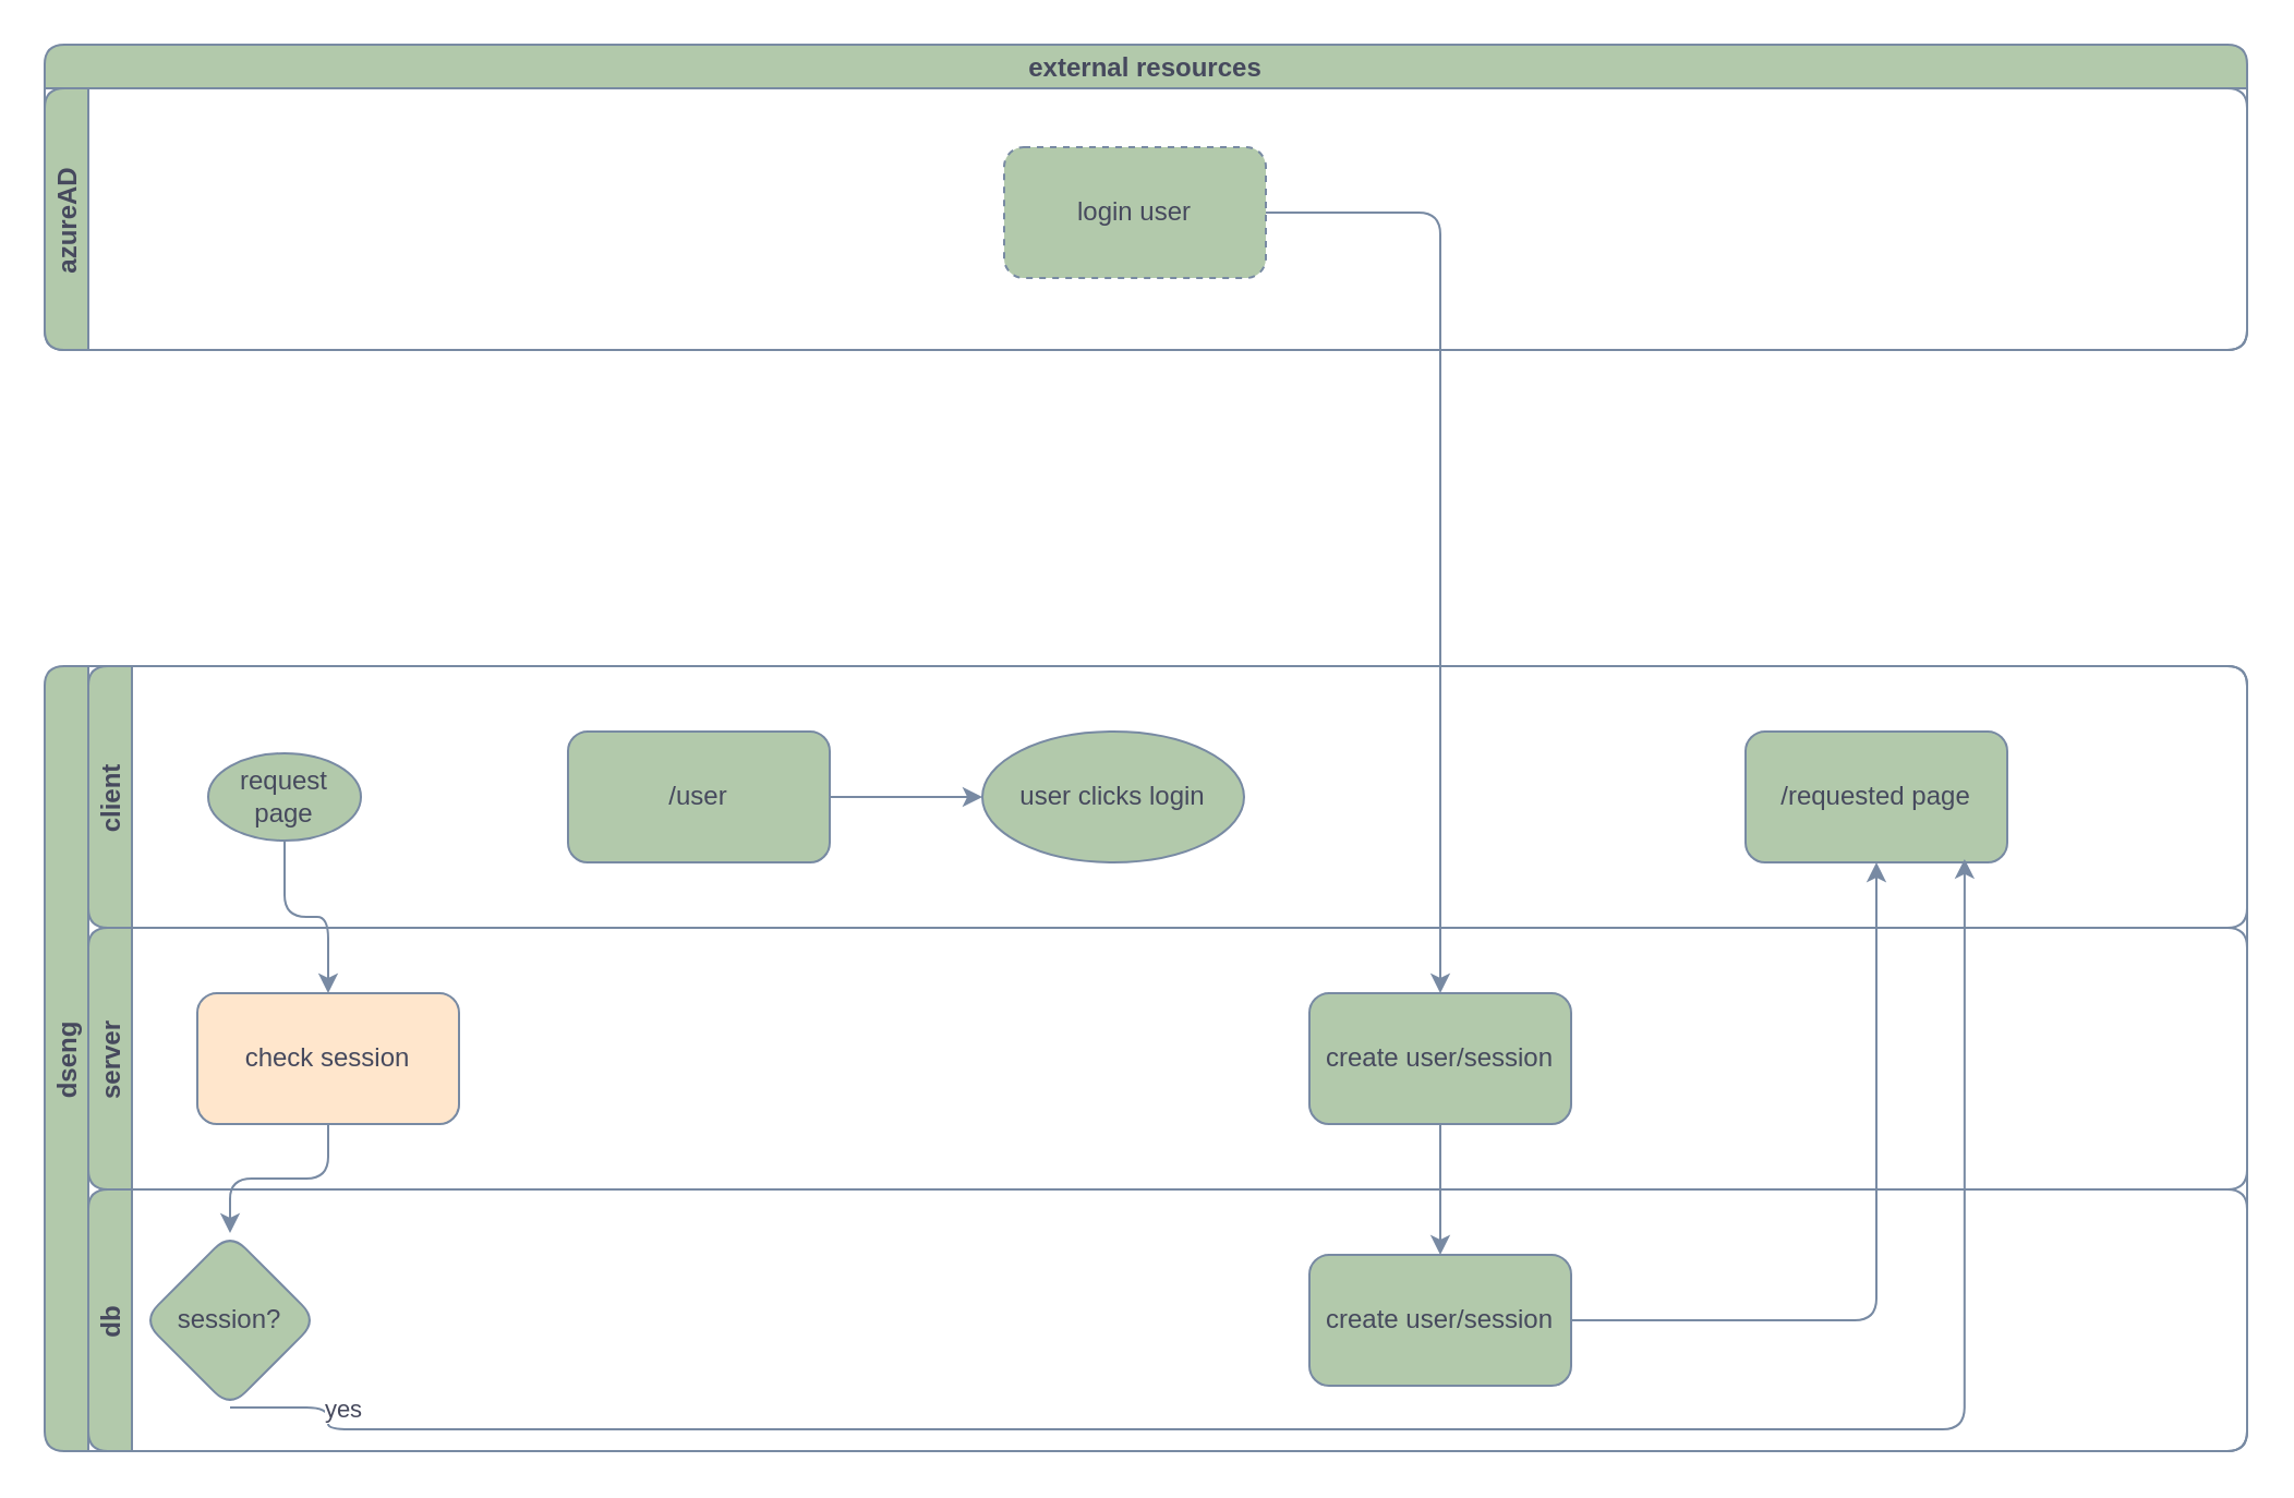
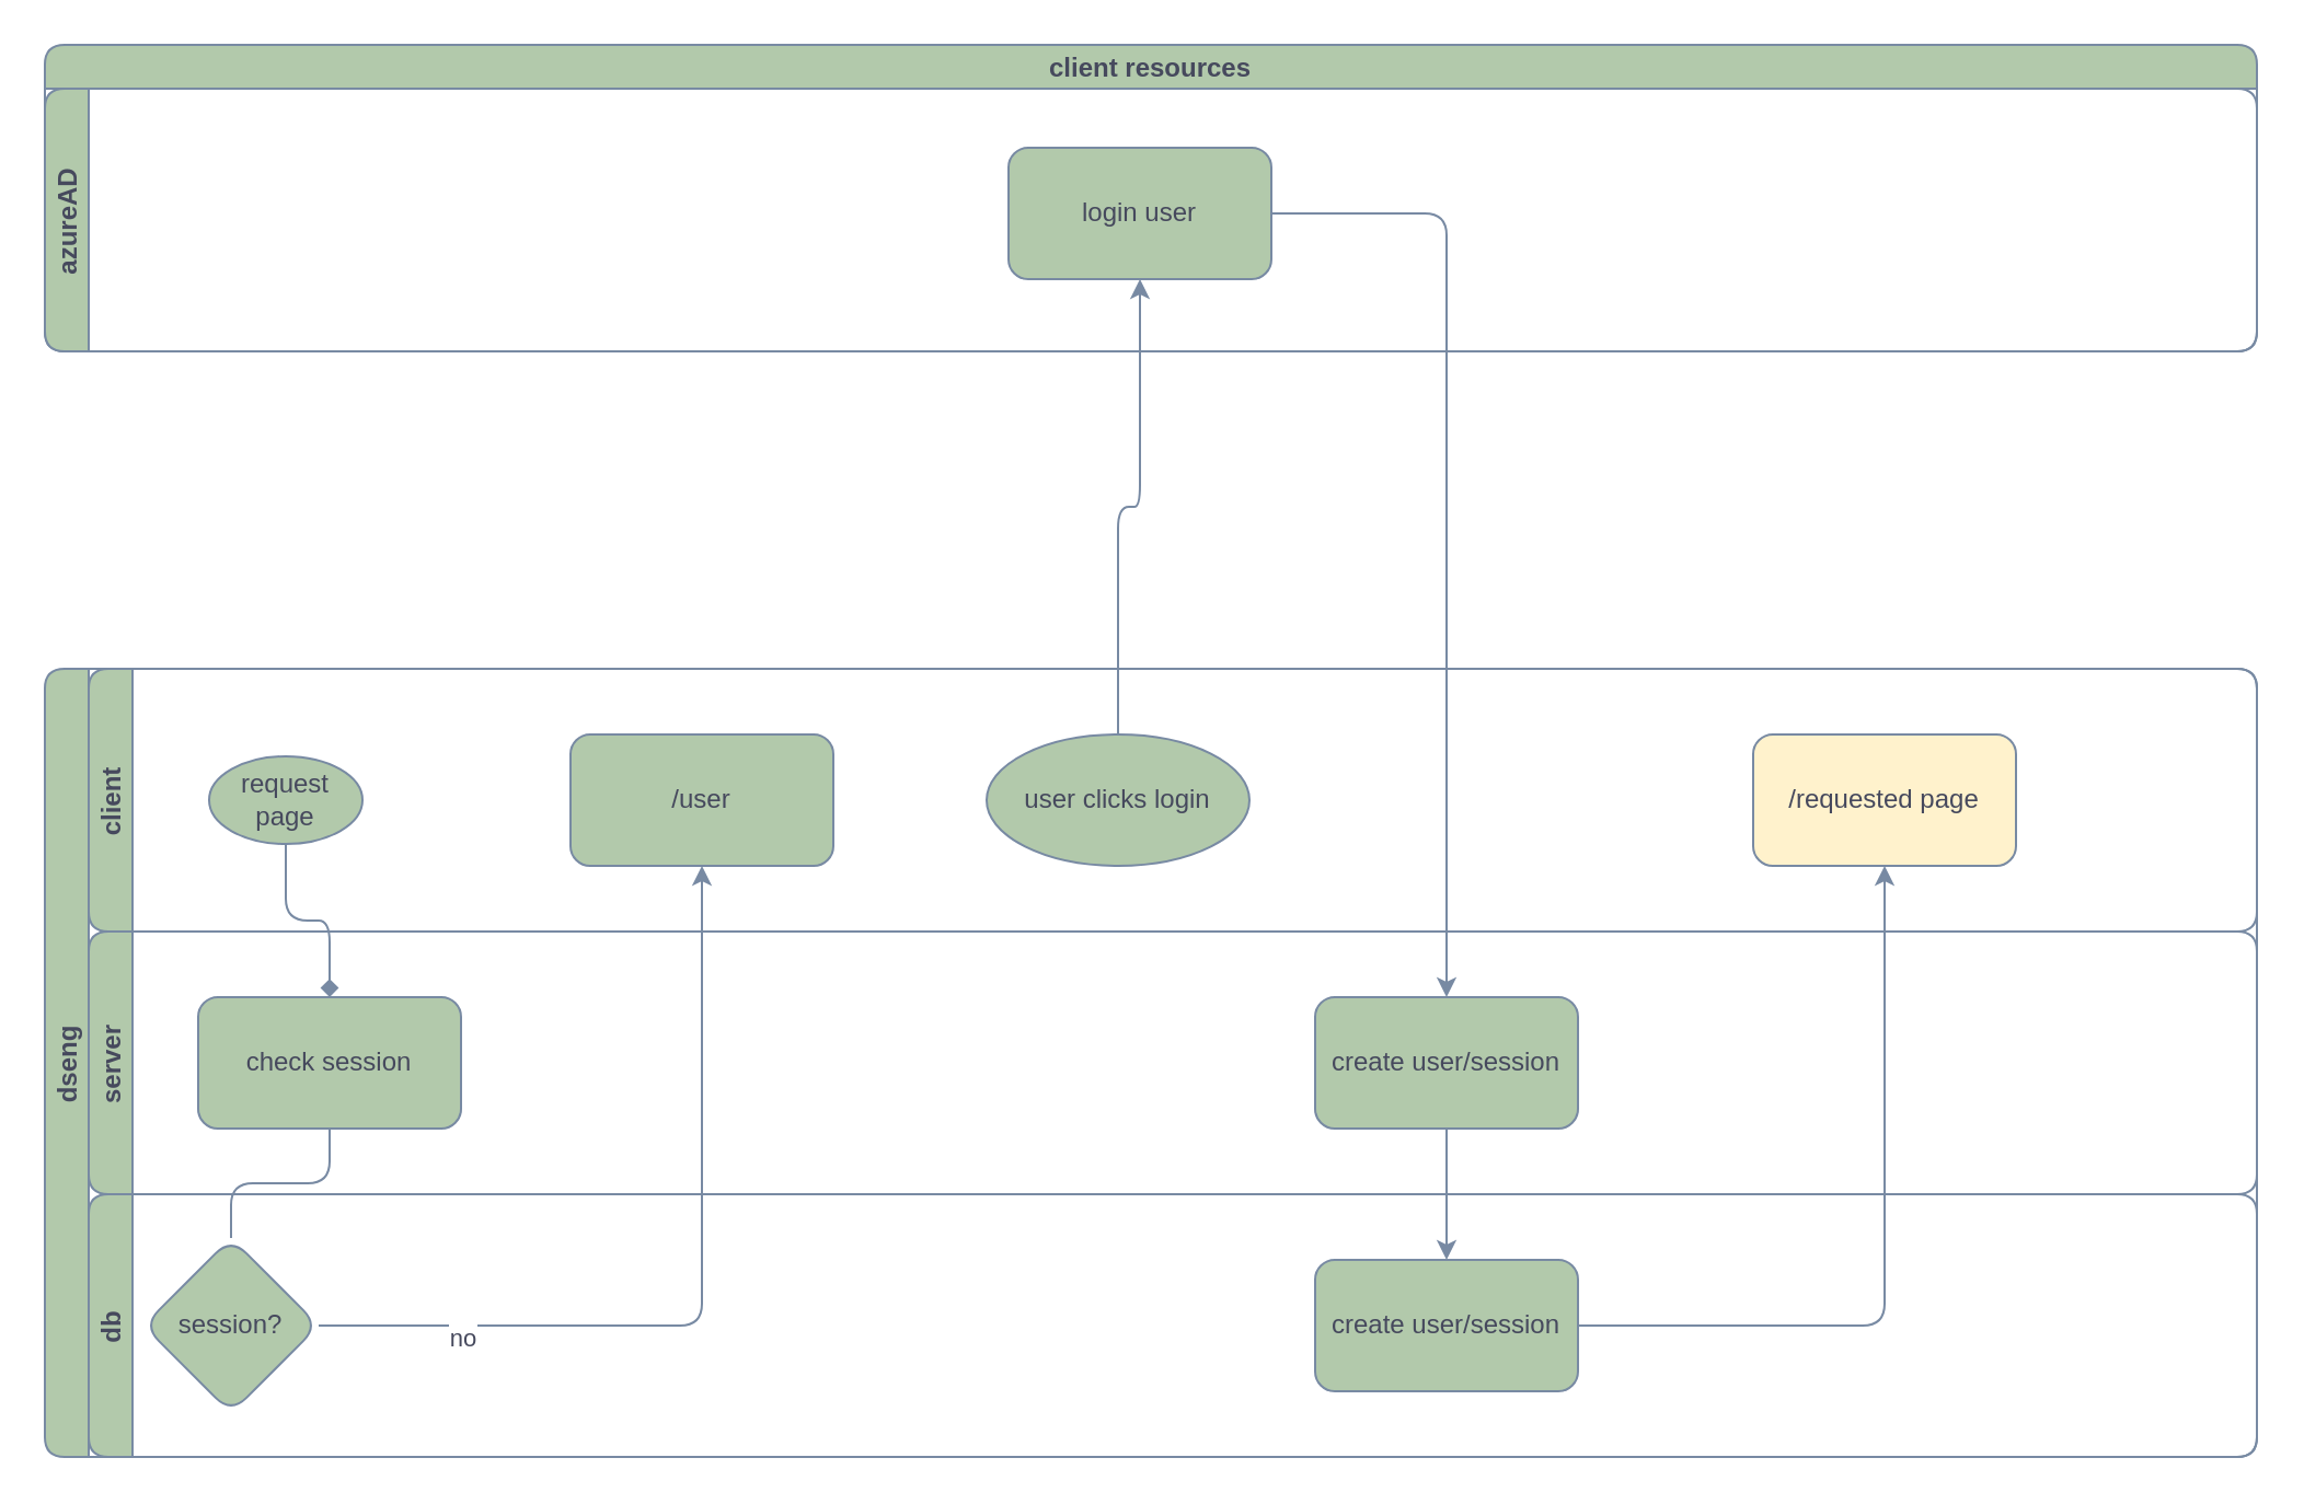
  <mxCell id="0" />
  <mxCell id="1" parent="0" />
  <mxCell id="2" value="dseng" style="swimlane;childLayout=stackLayout;resizeParent=1;resizeParentMax=0;horizontal=0;startSize=20;horizontalStack=0;fillColor=#B2C9AB;strokeColor=#788AA3;fontColor=#46495D;rounded=1;" parent="1" vertex="1"><mxGeometry x="20" y="305" width="1010" height="360" as="geometry" /></mxCell>
  <mxCell id="3" value="client" style="swimlane;startSize=20;horizontal=0;fillColor=#B2C9AB;strokeColor=#788AA3;fontColor=#46495D;rounded=1;" parent="2" vertex="1"><mxGeometry x="20" width="990" height="120" as="geometry"><mxRectangle x="20" width="990" height="20" as="alternateBounds" /></mxGeometry></mxCell>
  <mxCell id="4" value="request page" style="ellipse;whiteSpace=wrap;html=1;fillColor=#B2C9AB;strokeColor=#788AA3;fontColor=#46495D;rounded=1;" parent="3" vertex="1"><mxGeometry x="55" y="40" width="70" height="40" as="geometry" /></mxCell>
- <mxCell id="5" value="" style="edgeStyle=orthogonalEdgeStyle;orthogonalLoop=1;jettySize=auto;html=1;strokeColor=#788AA3;fontColor=#46495D;" parent="3" source="6" target="7" edge="1"><mxGeometry relative="1" as="geometry" /></mxCell>
  <mxCell id="6" value="/user" style="whiteSpace=wrap;html=1;fillColor=#B2C9AB;strokeColor=#788AA3;fontColor=#46495D;rounded=1;" parent="3" vertex="1"><mxGeometry x="220" y="30" width="120" height="60" as="geometry" /></mxCell>
  <mxCell id="7" value="user clicks login" style="ellipse;whiteSpace=wrap;html=1;fillColor=#B2C9AB;strokeColor=#788AA3;fontColor=#46495D;rounded=1;" parent="3" vertex="1"><mxGeometry x="410" y="30" width="120" height="60" as="geometry" /></mxCell>
- <mxCell id="8" value="/requested page" style="whiteSpace=wrap;html=1;fillColor=#B2C9AB;strokeColor=#788AA3;fontColor=#46495D;rounded=1;" parent="3" vertex="1"><mxGeometry x="760" y="30" width="120" height="60" as="geometry" /></mxCell>
+ <mxCell id="8" value="/requested page" style="whiteSpace=wrap;html=1;fillColor=#fff2cc;strokeColor=#788AA3;fontColor=#46495D;rounded=1;" parent="3" vertex="1"><mxGeometry x="760" y="30" width="120" height="60" as="geometry" /></mxCell>
  <mxCell id="9" value="server" style="swimlane;startSize=20;horizontal=0;fillColor=#B2C9AB;strokeColor=#788AA3;fontColor=#46495D;rounded=1;" parent="2" vertex="1"><mxGeometry x="20" y="120" width="990" height="120" as="geometry"><mxRectangle x="20" y="120" width="990" height="20" as="alternateBounds" /></mxGeometry></mxCell>
- <mxCell id="10" value="check session" style="whiteSpace=wrap;html=1;fillColor=#ffe6cc;strokeColor=#788AA3;fontColor=#46495D;rounded=1;" parent="9" vertex="1"><mxGeometry x="50" y="30" width="120" height="60" as="geometry" /></mxCell>
+ <mxCell id="10" value="check session" style="whiteSpace=wrap;html=1;fillColor=#B2C9AB;strokeColor=#788AA3;fontColor=#46495D;rounded=1;" parent="9" vertex="1"><mxGeometry x="50" y="30" width="120" height="60" as="geometry" /></mxCell>
  <mxCell id="11" value="create user/session" style="whiteSpace=wrap;html=1;fillColor=#B2C9AB;strokeColor=#788AA3;fontColor=#46495D;rounded=1;" parent="9" vertex="1"><mxGeometry x="560" y="30" width="120" height="60" as="geometry" /></mxCell>
  <mxCell id="12" value="db" style="swimlane;startSize=20;horizontal=0;fillColor=#B2C9AB;strokeColor=#788AA3;fontColor=#46495D;rounded=1;" parent="2" vertex="1"><mxGeometry x="20" y="240" width="990" height="120" as="geometry" /></mxCell>
  <mxCell id="13" value="session?" style="rhombus;whiteSpace=wrap;html=1;fillColor=#B2C9AB;strokeColor=#788AA3;fontColor=#46495D;rounded=1;" parent="12" vertex="1"><mxGeometry x="25" y="20" width="80" height="80" as="geometry" /></mxCell>
  <mxCell id="14" value="create user/session" style="whiteSpace=wrap;html=1;fillColor=#B2C9AB;strokeColor=#788AA3;fontColor=#46495D;rounded=1;" parent="12" vertex="1"><mxGeometry x="560" y="30" width="120" height="60" as="geometry" /></mxCell>
- <mxCell id="17" value="" style="edgeStyle=orthogonalEdgeStyle;orthogonalLoop=1;jettySize=auto;html=1;strokeColor=#788AA3;fontColor=#46495D;" parent="2" source="4" target="10" edge="1"><mxGeometry relative="1" as="geometry" /></mxCell>
- <mxCell id="18" value="" style="edgeStyle=orthogonalEdgeStyle;orthogonalLoop=1;jettySize=auto;html=1;strokeColor=#788AA3;fontColor=#46495D;" parent="2" source="10" target="13" edge="1"><mxGeometry relative="1" as="geometry" /></mxCell>
+ <mxCell id="15" value="" style="edgeStyle=orthogonalEdgeStyle;orthogonalLoop=1;jettySize=auto;html=1;strokeColor=#788AA3;fontColor=#46495D;" parent="2" source="13" target="6" edge="1"><mxGeometry relative="1" as="geometry" /></mxCell>
+ <mxCell id="16" value="no" style="edgeLabel;html=1;align=center;verticalAlign=middle;resizable=0;points=[];fontColor=#46495D;rounded=1;" parent="15" vertex="1" connectable="0"><mxGeometry x="0.33" relative="1" as="geometry"><mxPoint x="-110" y="86" as="offset" /></mxGeometry></mxCell>
+ <mxCell id="17" value="" style="edgeStyle=orthogonalEdgeStyle;orthogonalLoop=1;jettySize=auto;html=1;strokeColor=#788AA3;fontColor=#46495D;endArrow=diamond;" parent="2" source="4" target="10" edge="1"><mxGeometry relative="1" as="geometry" /></mxCell>
+ <mxCell id="18" value="" style="edgeStyle=orthogonalEdgeStyle;orthogonalLoop=1;jettySize=auto;html=1;strokeColor=#788AA3;fontColor=#46495D;endArrow=none;" parent="2" source="10" target="13" edge="1"><mxGeometry relative="1" as="geometry" /></mxCell>
  <mxCell id="19" value="" style="edgeStyle=orthogonalEdgeStyle;orthogonalLoop=1;jettySize=auto;html=1;strokeColor=#788AA3;fontColor=#46495D;" parent="2" source="11" target="14" edge="1"><mxGeometry relative="1" as="geometry" /></mxCell>
  <mxCell id="20" value="" style="edgeStyle=orthogonalEdgeStyle;orthogonalLoop=1;jettySize=auto;html=1;strokeColor=#788AA3;fontColor=#46495D;" parent="2" source="14" target="8" edge="1"><mxGeometry relative="1" as="geometry" /></mxCell>
- <mxCell id="21" style="edgeStyle=orthogonalEdgeStyle;orthogonalLoop=1;jettySize=auto;html=1;exitX=0.5;exitY=1;exitDx=0;exitDy=0;entryX=0.837;entryY=0.974;entryDx=0;entryDy=0;entryPerimeter=0;strokeColor=#788AA3;fontColor=#46495D;" parent="2" source="13" target="8" edge="1"><mxGeometry relative="1" as="geometry"><Array as="points"><mxPoint x="130" y="350" /><mxPoint x="880" y="350" /></Array></mxGeometry></mxCell>
- <mxCell id="22" value="yes" style="edgeLabel;html=1;align=center;verticalAlign=middle;resizable=0;points=[];fontColor=#46495D;rounded=1;" parent="21" vertex="1" connectable="0"><mxGeometry x="-0.486" y="2" relative="1" as="geometry"><mxPoint x="-213" y="-8" as="offset" /></mxGeometry></mxCell>
- <mxCell id="23" value="external resources" style="swimlane;childLayout=stackLayout;resizeParent=1;resizeParentMax=0;horizontal=1;startSize=20;horizontalStack=0;fillColor=#B2C9AB;strokeColor=#788AA3;fontColor=#46495D;rounded=1;" parent="1" vertex="1"><mxGeometry x="20" y="20" width="1010" height="140" as="geometry"><mxRectangle x="295" y="260" width="134" height="20" as="alternateBounds" /></mxGeometry></mxCell>
+ <mxCell id="23" value="client resources" style="swimlane;childLayout=stackLayout;resizeParent=1;resizeParentMax=0;horizontal=1;startSize=20;horizontalStack=0;fillColor=#B2C9AB;strokeColor=#788AA3;fontColor=#46495D;rounded=1;" parent="1" vertex="1"><mxGeometry x="20" y="20" width="1010" height="140" as="geometry"><mxRectangle x="295" y="260" width="134" height="20" as="alternateBounds" /></mxGeometry></mxCell>
  <mxCell id="24" value="azureAD" style="swimlane;startSize=20;horizontal=0;fillColor=#B2C9AB;strokeColor=#788AA3;fontColor=#46495D;rounded=1;" parent="23" vertex="1"><mxGeometry y="20" width="1010" height="120" as="geometry"><mxRectangle y="20" width="1010" height="20" as="alternateBounds" /></mxGeometry></mxCell>
- <mxCell id="25" value="login user" style="whiteSpace=wrap;html=1;fillColor=#B2C9AB;strokeColor=#788AA3;fontColor=#46495D;rounded=1;dashed=1;" parent="24" vertex="1"><mxGeometry x="440" y="27" width="120" height="60" as="geometry" /></mxCell>
+ <mxCell id="25" value="login user" style="whiteSpace=wrap;html=1;fillColor=#B2C9AB;strokeColor=#788AA3;fontColor=#46495D;rounded=1;" parent="24" vertex="1"><mxGeometry x="440" y="27" width="120" height="60" as="geometry" /></mxCell>
+ <mxCell id="26" value="" style="edgeStyle=orthogonalEdgeStyle;orthogonalLoop=1;jettySize=auto;html=1;strokeColor=#788AA3;fontColor=#46495D;" parent="1" source="7" target="25" edge="1"><mxGeometry relative="1" as="geometry" /></mxCell>
  <mxCell id="27" value="" style="edgeStyle=orthogonalEdgeStyle;orthogonalLoop=1;jettySize=auto;html=1;strokeColor=#788AA3;fontColor=#46495D;" parent="1" source="25" target="11" edge="1"><mxGeometry relative="1" as="geometry" /></mxCell>
